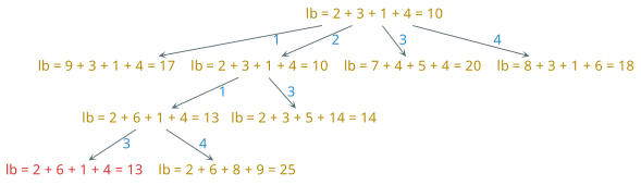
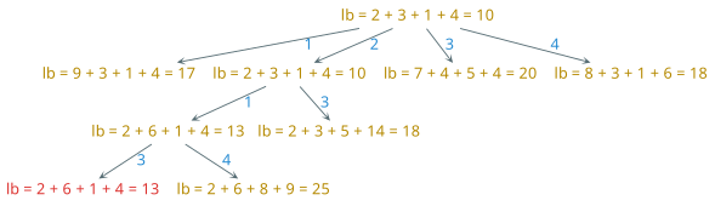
  digraph {
    nodesep=0.16
    rankdir=TB
    ranksep=0.2
    node [color="#586e75" fixedsize=true fontcolor="#b58900" fontname=LXGWWenKai fontsize=14 shape=plaintext]
    edge [arrowhead=vee arrowsize=0.4 color="#586e75" fontcolor="#268bd2" fontname=LXGWWenKai fontsize=14]
    n1 [height=0.3 label="lb = 2 + 3 + 1 + 4 = 10" width=2]
    "lb = 9 + 3 + 1 + 4 = 17" [height=0.3 width=2]
    "lb = 2 + 3 + 1 + 4 = 10" [height=0.3 width=2]
    "lb = 7 + 4 + 5 + 4 = 20" [height=0.3 width=2]
    "lb = 8 + 3 + 1 + 6 = 18" [height=0.3 width=2]
    "lb = 2 + 6 + 1 + 4 = 13" [height=0.3 width=2]
-   "lb = 2 + 3 + 5 + 14 = 14" [height=0.3 width=2]
+   "lb = 2 + 3 + 5 + 14 = 14" [height=0.3 width=2 label="lb = 2 + 3 + 5 + 14 = 18"]
    n8 [fontcolor="#dc322f" height=0.3 label="lb = 2 + 6 + 1 + 4 = 13" width=2]
    "lb = 2 + 6 + 8 + 9 = 25" [height=0.3 width=2]
    n1 -> "lb = 9 + 3 + 1 + 4 = 17" [label=1]
    n1 -> "lb = 2 + 3 + 1 + 4 = 10" [label=2]
    n1 -> "lb = 7 + 4 + 5 + 4 = 20" [label=3]
    n1 -> "lb = 8 + 3 + 1 + 6 = 18" [label=4]
    "lb = 2 + 3 + 1 + 4 = 10" -> "lb = 2 + 6 + 1 + 4 = 13" [label=1]
    "lb = 2 + 3 + 1 + 4 = 10" -> "lb = 2 + 3 + 5 + 14 = 14" [label=3]
    "lb = 2 + 6 + 1 + 4 = 13" -> n8 [label=3]
    "lb = 2 + 6 + 1 + 4 = 13" -> "lb = 2 + 6 + 8 + 9 = 25" [label=4]
  }
